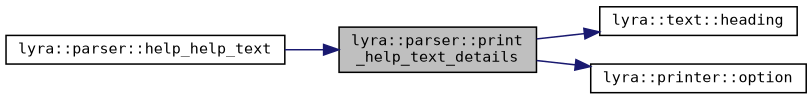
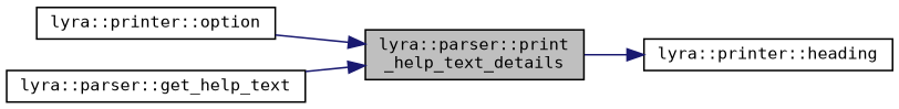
  digraph {
    fontname="DejaVu Sans Mono"
    rankdir=LR
    node [color=black fillcolor=white fontname="DejaVu Sans Mono" fontsize=10 shape=record style=filled]
    edge [color=midnightblue fontname="DejaVu Sans Mono" fontsize=10 labelfontname=Helvetica labelfontsize=10 style=solid]
    n1 [fillcolor=grey75 fontcolor=black height=0.2 label="lyra::parser::print\l_help_text_details" width=0.4]
-   n2 [height=0.2 label="lyra::text::heading" width=0.4]
+   n2 [height=0.2 label="lyra::printer::heading" width=0.4]
    n3 [height=0.2 label="lyra::printer::option" width=0.4]
-   n4 [height=0.2 label="lyra::parser::help_help_text" width=0.4]
+   n4 [height=0.2 label="lyra::parser::get_help_text" width=0.4]
    n1 -> n2
-   n1 -> n3
+   n3 -> n1
    n4 -> n1
  }
